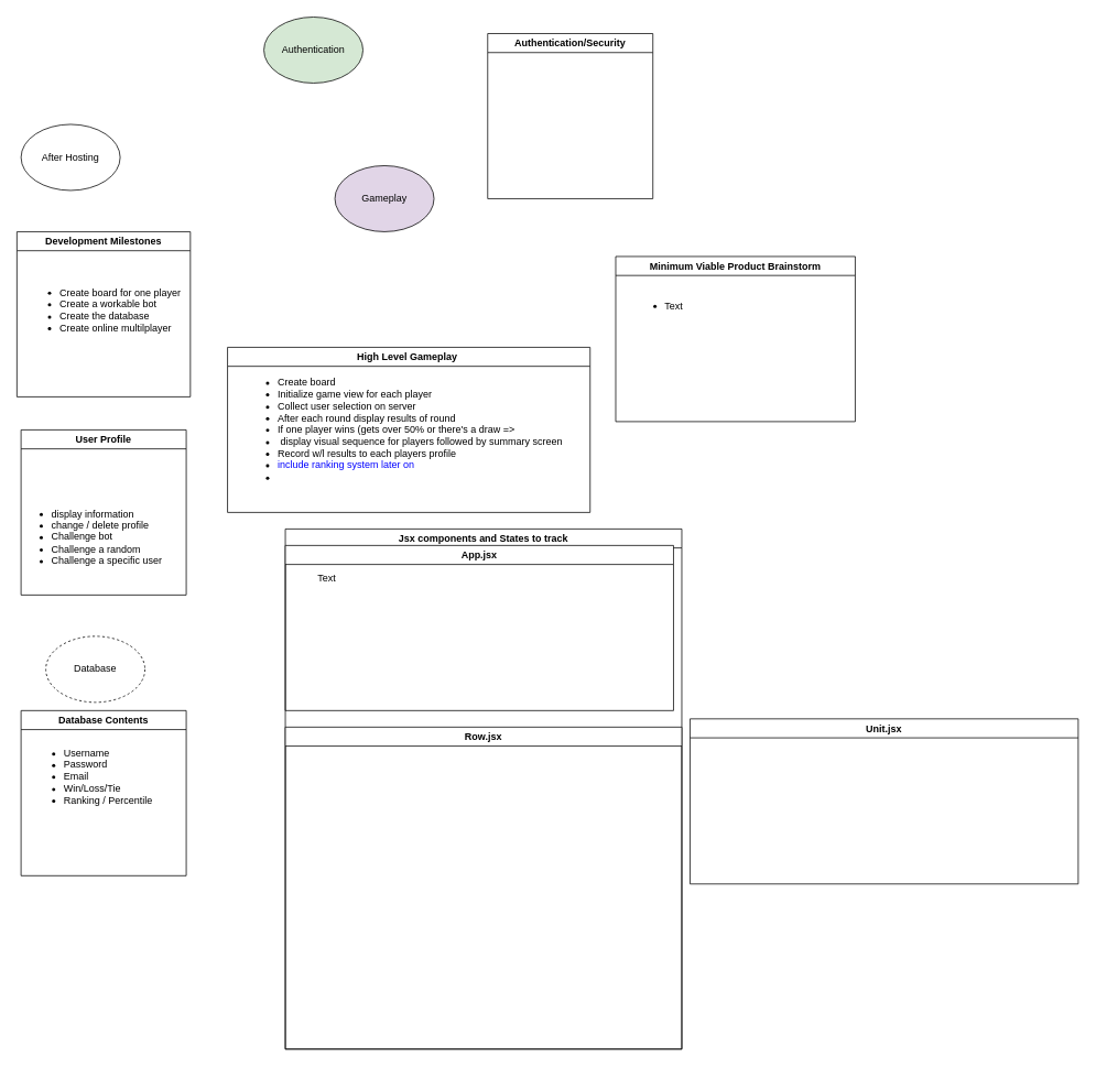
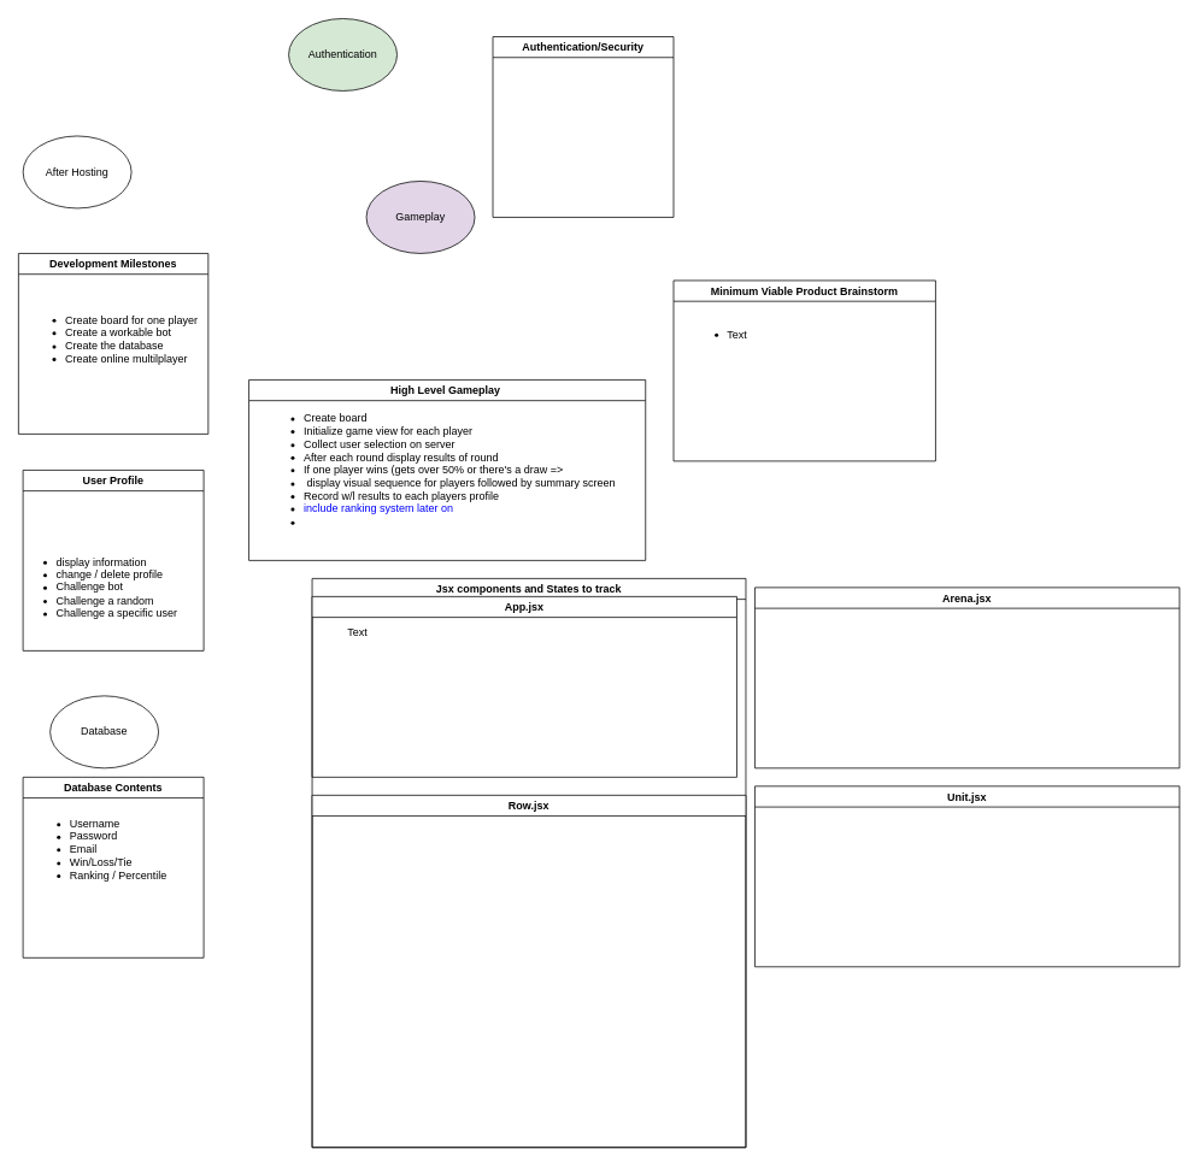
  <mxCell id="0" />
  <mxCell id="1" parent="0" />
  <mxCell id="2" value="Database Contents" style="swimlane;" parent="1" vertex="1"><mxGeometry x="25" y="860" width="200" height="200" as="geometry" /></mxCell>
  <mxCell id="3" value="High Level Gameplay " style="swimlane;" parent="1" vertex="1"><mxGeometry x="275" y="420" width="439" height="200" as="geometry" /></mxCell>
  <mxCell id="4" value="&lt;ul&gt;&lt;li&gt;Create board&lt;br&gt;&lt;/li&gt;&lt;li&gt;Initialize game view for each player&lt;/li&gt;&lt;li&gt;Collect user selection on server&lt;/li&gt;&lt;li&gt;After each round display results of round&lt;/li&gt;&lt;li&gt;If one player wins (gets over 50% or there's a draw =&amp;gt;&amp;nbsp;&lt;/li&gt;&lt;li&gt;&lt;span style=&quot;white-space: pre&quot;&gt; &lt;/span&gt;display visual sequence for players followed by summary screen&lt;/li&gt;&lt;li&gt;Record w/l results to each players profile&lt;/li&gt;&lt;li&gt;&lt;font color=&quot;#0000ff&quot;&gt;include ranking system later on&lt;/font&gt;&lt;/li&gt;&lt;li&gt;&lt;br&gt;&lt;/li&gt;&lt;/ul&gt;" style="text;html=1;align=left;verticalAlign=middle;resizable=0;points=[];autosize=1;strokeColor=none;" parent="3" vertex="1"><mxGeometry x="19" y="20" width="420" height="160" as="geometry" /></mxCell>
  <mxCell id="5" value="User Profile" style="swimlane;" parent="1" vertex="1"><mxGeometry x="25" y="520" width="200" height="200" as="geometry" /></mxCell>
  <mxCell id="6" value="&lt;div&gt;&lt;ul&gt;&lt;li&gt;display information&lt;br&gt;&lt;/li&gt;&lt;li&gt;change / delete profile&lt;br&gt;&lt;/li&gt;&lt;li&gt;Challenge bot&lt;/li&gt;&lt;li&gt;Challenge a random&lt;/li&gt;&lt;li&gt;Challenge a specific user&amp;nbsp;&lt;/li&gt;&lt;/ul&gt;&lt;/div&gt;" style="text;html=1;align=left;verticalAlign=middle;resizable=0;points=[];autosize=1;strokeColor=none;" parent="5" vertex="1"><mxGeometry x="-5" y="80" width="190" height="100" as="geometry" /></mxCell>
  <mxCell id="7" value="Minimum Viable Product Brainstorm" style="swimlane;fontStyle=1" parent="1" vertex="1"><mxGeometry x="745" y="310" width="290" height="200" as="geometry" /></mxCell>
  <mxCell id="8" value="&lt;ul&gt;&lt;li&gt;Text&lt;/li&gt;&lt;/ul&gt;" style="text;html=1;align=center;verticalAlign=middle;resizable=0;points=[];autosize=1;strokeColor=none;" parent="7" vertex="1"><mxGeometry x="10" y="40" width="80" height="40" as="geometry" /></mxCell>
- <mxCell id="9" value="Authentication/Security" style="swimlane;" parent="1" vertex="1"><mxGeometry x="590" y="40" width="200" height="200" as="geometry" /></mxCell>
+ <mxCell id="9" value="Authentication/Security" style="swimlane;" parent="1" vertex="1"><mxGeometry x="545" y="40" width="200" height="200" as="geometry" /></mxCell>
  <mxCell id="10" value="Gameplay" style="ellipse;whiteSpace=wrap;html=1;align=center;fillColor=#e1d5e7;" parent="1" vertex="1"><mxGeometry x="405" y="200" width="120" height="80" as="geometry" /></mxCell>
  <mxCell id="11" value="Authentication" style="ellipse;whiteSpace=wrap;html=1;align=center;fillColor=#d5e8d4;" parent="1" vertex="1"><mxGeometry x="319" y="20" width="120" height="80" as="geometry" /></mxCell>
- <mxCell id="12" value="Database" style="ellipse;whiteSpace=wrap;html=1;align=center;dashed=1;" parent="1" vertex="1"><mxGeometry x="55" y="770" width="120" height="80" as="geometry" /></mxCell>
+ <mxCell id="12" value="Database" style="ellipse;whiteSpace=wrap;html=1;align=center;" parent="1" vertex="1"><mxGeometry x="55" y="770" width="120" height="80" as="geometry" /></mxCell>
  <mxCell id="13" value="After Hosting" style="ellipse;whiteSpace=wrap;html=1;align=center;" parent="1" vertex="1"><mxGeometry x="25" y="150" width="120" height="80" as="geometry" /></mxCell>
  <mxCell id="14" value="&lt;ul&gt;&lt;li&gt;Username&lt;br&gt;&lt;/li&gt;&lt;li&gt;Password&lt;/li&gt;&lt;li&gt;Email&lt;/li&gt;&lt;li&gt;Win/Loss/Tie&lt;/li&gt;&lt;li&gt;Ranking / Percentile&lt;/li&gt;&lt;/ul&gt;" style="text;html=1;align=left;verticalAlign=middle;resizable=0;points=[];autosize=1;strokeColor=none;" parent="1" vertex="1"><mxGeometry x="34.5" y="890" width="160" height="100" as="geometry" /></mxCell>
  <mxCell id="15" value="Development Milestones" style="swimlane;" parent="1" vertex="1"><mxGeometry x="20" y="280" width="210" height="200" as="geometry" /></mxCell>
  <mxCell id="16" value="&lt;ul&gt;&lt;li&gt;Create board for one player&lt;/li&gt;&lt;li&gt;Create a workable bot&lt;/li&gt;&lt;li&gt;Create the database&lt;/li&gt;&lt;li&gt;Create online multilplayer&amp;nbsp;&lt;/li&gt;&lt;/ul&gt;" style="text;html=1;align=left;verticalAlign=middle;resizable=0;points=[];autosize=1;strokeColor=none;" parent="15" vertex="1"><mxGeometry x="10" y="50" width="200" height="90" as="geometry" /></mxCell>
  <mxCell id="17" value="Jsx components and States to track" style="swimlane;" vertex="1" parent="1"><mxGeometry x="345" y="640" width="480" height="630" as="geometry" /></mxCell>
  <mxCell id="18" value="App.jsx" style="swimlane;" vertex="1" parent="17"><mxGeometry y="20" width="470" height="200" as="geometry" /></mxCell>
  <mxCell id="19" value="Row.jsx" style="swimlane;" vertex="1" parent="17"><mxGeometry y="240" width="480" height="390" as="geometry" /></mxCell>
  <mxCell id="20" value="Text" style="text;html=1;align=center;verticalAlign=middle;resizable=0;points=[];autosize=1;strokeColor=none;" vertex="1" parent="1"><mxGeometry x="375" y="690" width="40" height="20" as="geometry" /></mxCell>
+ <mxCell id="21" value="Arena.jsx" style="swimlane;" vertex="1" parent="1"><mxGeometry x="835" y="650" width="470" height="200" as="geometry" /></mxCell>
  <mxCell id="22" value="Unit.jsx" style="swimlane;" vertex="1" parent="1"><mxGeometry x="835" y="870" width="470" height="200" as="geometry" /></mxCell>
